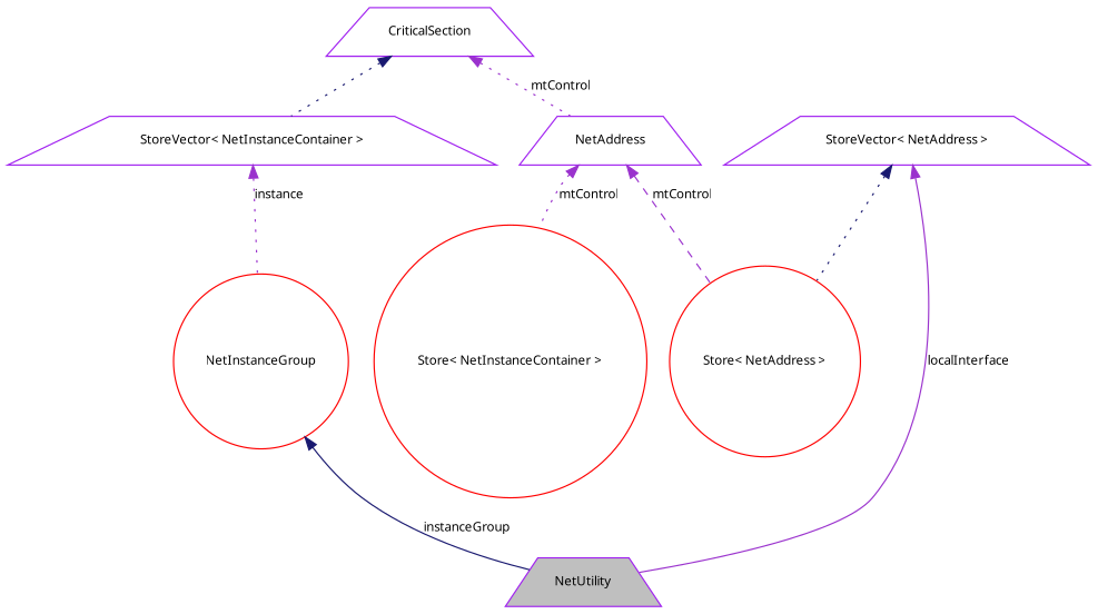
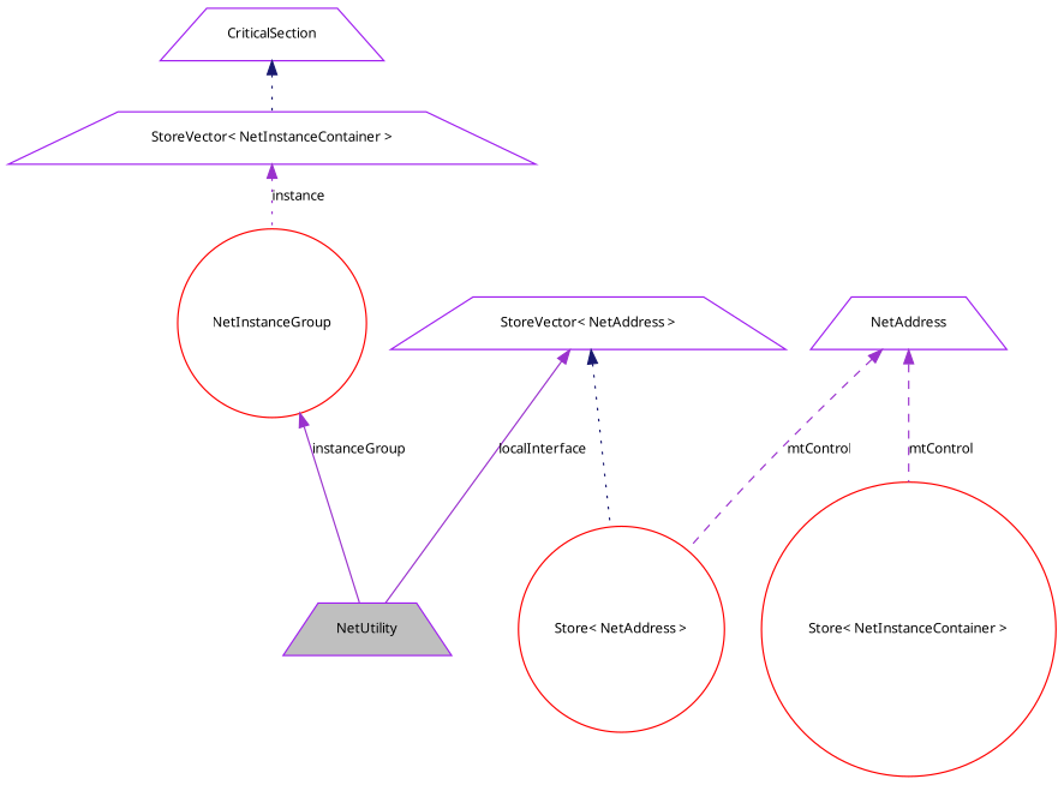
  digraph {
    fontname="Noto Sans"
    node [color=purple fillcolor=white fontname="Noto Sans" fontsize=10 shape=trapezium style=filled]
    edge [color=darkorchid3 dir=back fontname="Noto Sans" fontsize=10 labelfontname=FreeSans labelfontsize=10 style=dotted]
    n1 [fillcolor=grey75 fontcolor=black height=0.2 label=NetUtility width=0.4]
    n2 [color=red height=0.2 label=NetInstanceGroup shape=circle width=0.4]
    n3 [height=0.2 label="StoreVector\< NetInstanceContainer \>" width=0.4]
    n4 [color=red height=0.2 label="Store\< NetInstanceContainer \>" shape=circle width=0.4]
    n5 [height=0.2 label=NetAddress width=0.4]
    n6 [color=red height=0.2 label="Store\< NetAddress \>" shape=circle width=0.4]
    n7 [height=0.2 label=CriticalSection width=0.4]
    n8 [height=0.2 label="StoreVector\< NetAddress \>" width=0.4]
-   n2 -> n1 [color=midnightblue label=instanceGroup style=solid]
+   n2 -> n1 [label=instanceGroup style=solid]
    n3 -> n2 [label=instance]
-   n5 -> n4 [label=mtControl]
+   n5 -> n4 [label=mtControl style=dashed]
    n5 -> n6 [label=mtControl style=dashed]
    n7 -> n3 [color=midnightblue]
-   n7 -> n5 [label=mtControl]
    n8 -> n1 [label=localInterface style=solid]
    n8 -> n6 [color=midnightblue]
  }
